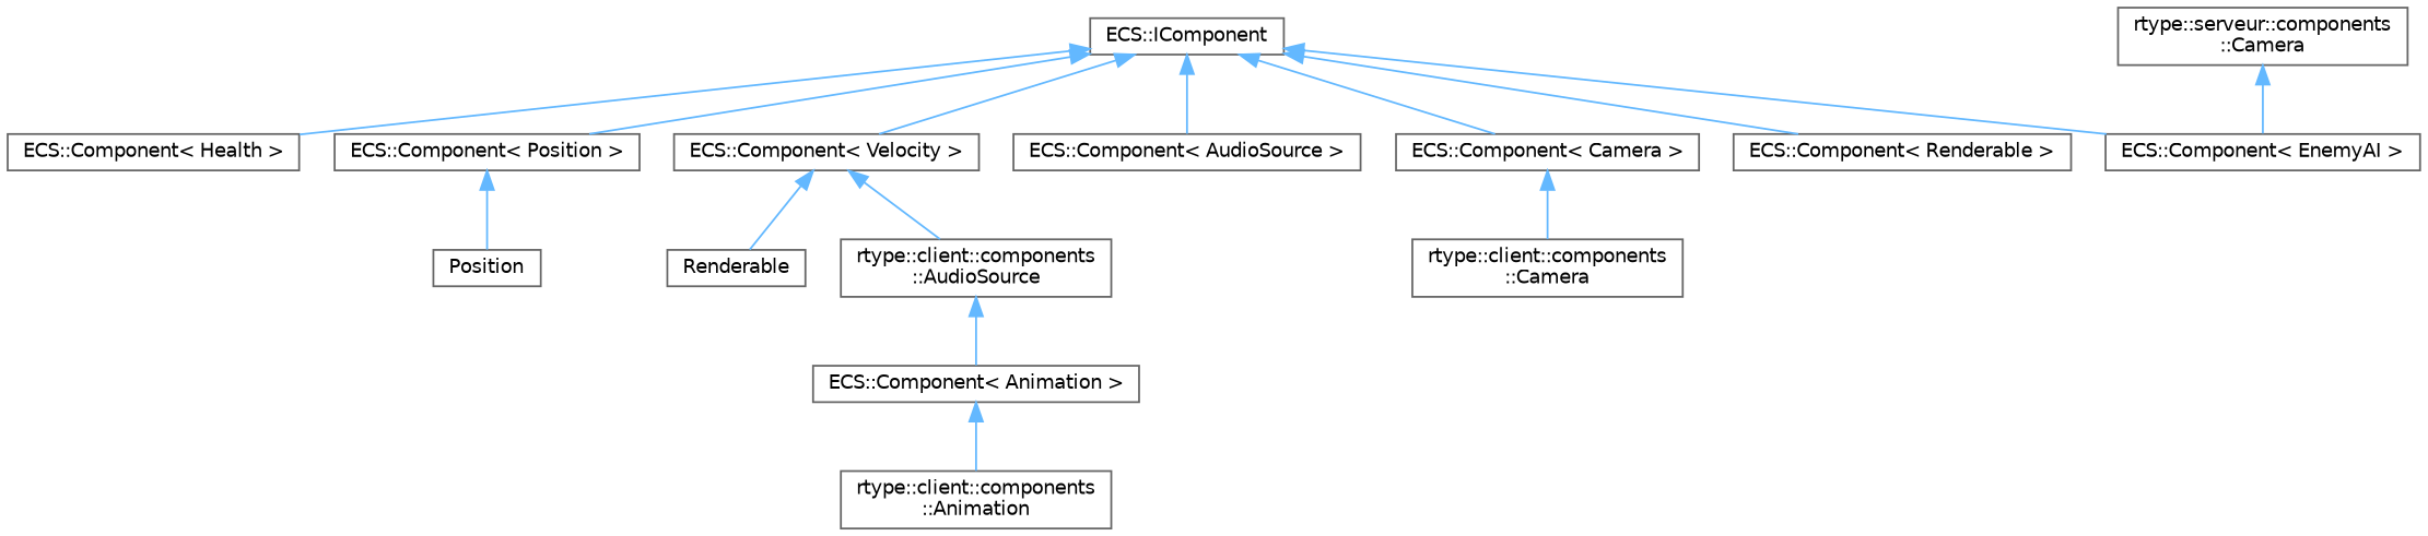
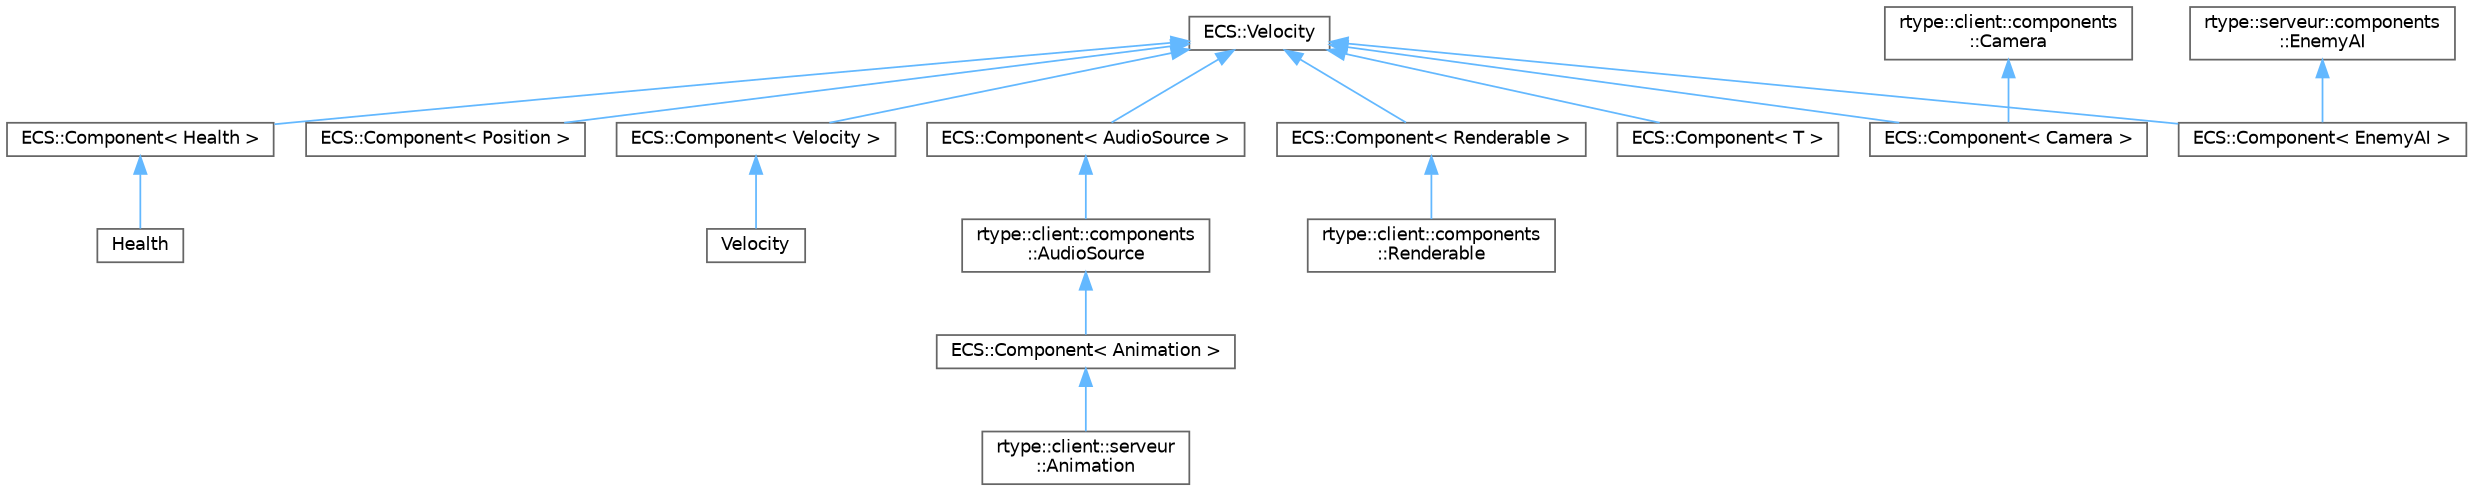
  digraph {
    rankdir=TB
    node [color=grey40 fillcolor=white fontname=Helvetica fontsize=10 shape=box style=filled]
    edge [color=steelblue1 dir=back fontname=Helvetica fontsize=10 labelfontname=Helvetica labelfontsize=10 style=solid]
-   n1 [height=0.2 label="ECS::IComponent" width=0.4]
+   n1 [height=0.2 label="ECS::Velocity" width=0.4]
    n2 [height=0.2 label="ECS::Component\< Health \>" width=0.4]
    n3 [height=0.2 label="ECS::Component\< Position \>" width=0.4]
    n4 [height=0.2 label="ECS::Component\< Velocity \>" width=0.4]
    n5 [height=0.2 label="ECS::Component\< AudioSource \>" width=0.4]
    n6 [height=0.2 label="ECS::Component\< Camera \>" width=0.4]
    n7 [height=0.2 label="ECS::Component\< Renderable \>" width=0.4]
    n8 [height=0.2 label="ECS::Component\< EnemyAI \>" width=0.4]
-   n11 [height=0.2 label=Position width=0.4]
-   n12 [height=0.2 label=Renderable width=0.4]
+   n9 [height=0.2 label="ECS::Component\< T \>" width=0.4]
+   n10 [height=0.2 label=Health width=0.4]
+   n12 [height=0.2 label=Velocity width=0.4]
    n13 [height=0.2 label="ECS::Component\< Animation \>" width=0.4]
-   n14 [height=0.2 label="rtype::client::components\l::Animation" width=0.4]
+   n14 [height=0.2 label="rtype::client::serveur\l::Animation" width=0.4]
    n15 [height=0.2 label="rtype::client::components\l::AudioSource" width=0.4]
    n16 [height=0.2 label="rtype::client::components\l::Camera" width=0.4]
-   n18 [height=0.2 label="rtype::serveur::components\l::Camera" width=0.4]
+   n17 [height=0.2 label="rtype::client::components\l::Renderable" width=0.4]
+   n18 [height=0.2 label="rtype::serveur::components\l::EnemyAI" width=0.4]
    n1 -> n2
    n1 -> n3
    n1 -> n4
    n1 -> n5
    n1 -> n6
    n1 -> n7
    n1 -> n8
-   n3 -> n11
+   n1 -> n9
+   n2 -> n10
    n4 -> n12
-   n4 -> n15
-   n6 -> n16
+   n5 -> n15
+   n16 -> n6
+   n7 -> n17
    n13 -> n14
    n15 -> n13
    n18 -> n8
  }
